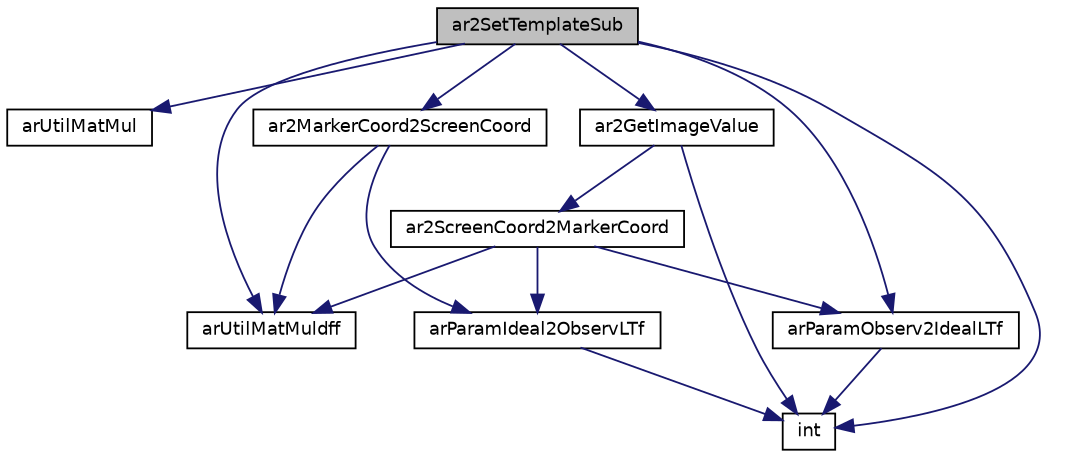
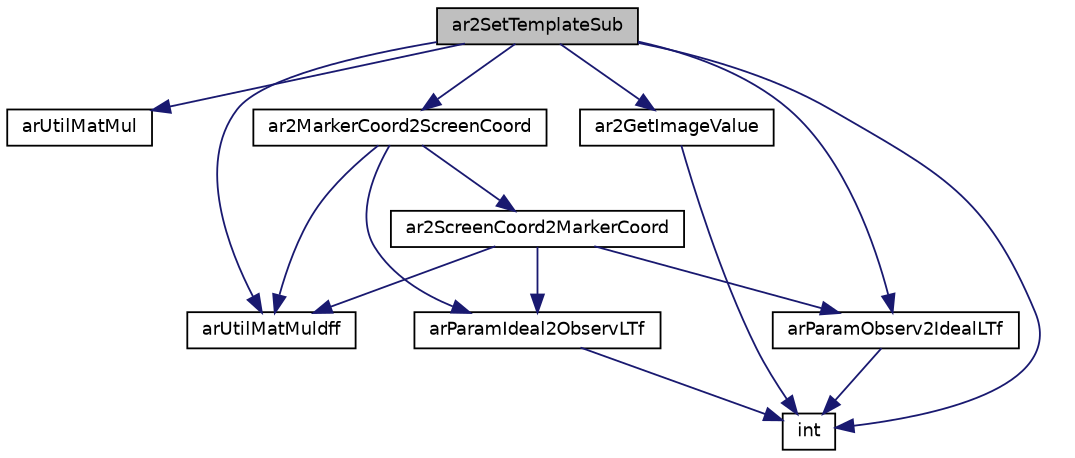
  digraph {
    rankdir=TB
    node [color=black fillcolor=white fontname=Helvetica fontsize=10 shape=record style=filled]
    edge [color=midnightblue fontname=Helvetica fontsize=10 labelfontname=Helvetica labelfontsize=10 style=solid]
    n1 [fillcolor=grey75 fontcolor=black height=0.2 label=ar2SetTemplateSub width=0.4]
    n2 [height=0.2 label=arUtilMatMul width=0.4]
    n3 [height=0.2 label=arUtilMatMuldff width=0.4]
    n4 [height=0.2 label=ar2MarkerCoord2ScreenCoord width=0.4]
    n5 [height=0.2 label=int width=0.4]
    n6 [height=0.2 label=arParamObserv2IdealLTf width=0.4]
    n7 [height=0.2 label=ar2GetImageValue width=0.4]
    n8 [height=0.2 label=arParamIdeal2ObservLTf width=0.4]
    n9 [height=0.2 label=ar2ScreenCoord2MarkerCoord width=0.4]
    n1 -> n2
    n1 -> n3
    n1 -> n4
    n1 -> n5
    n1 -> n6
    n1 -> n7
    n4 -> n3
    n4 -> n8
    n6 -> n5
    n7 -> n5
-   n7 -> n9
+   n4 -> n9
    n8 -> n5
    n9 -> n3
    n9 -> n6
    n9 -> n8
  }
